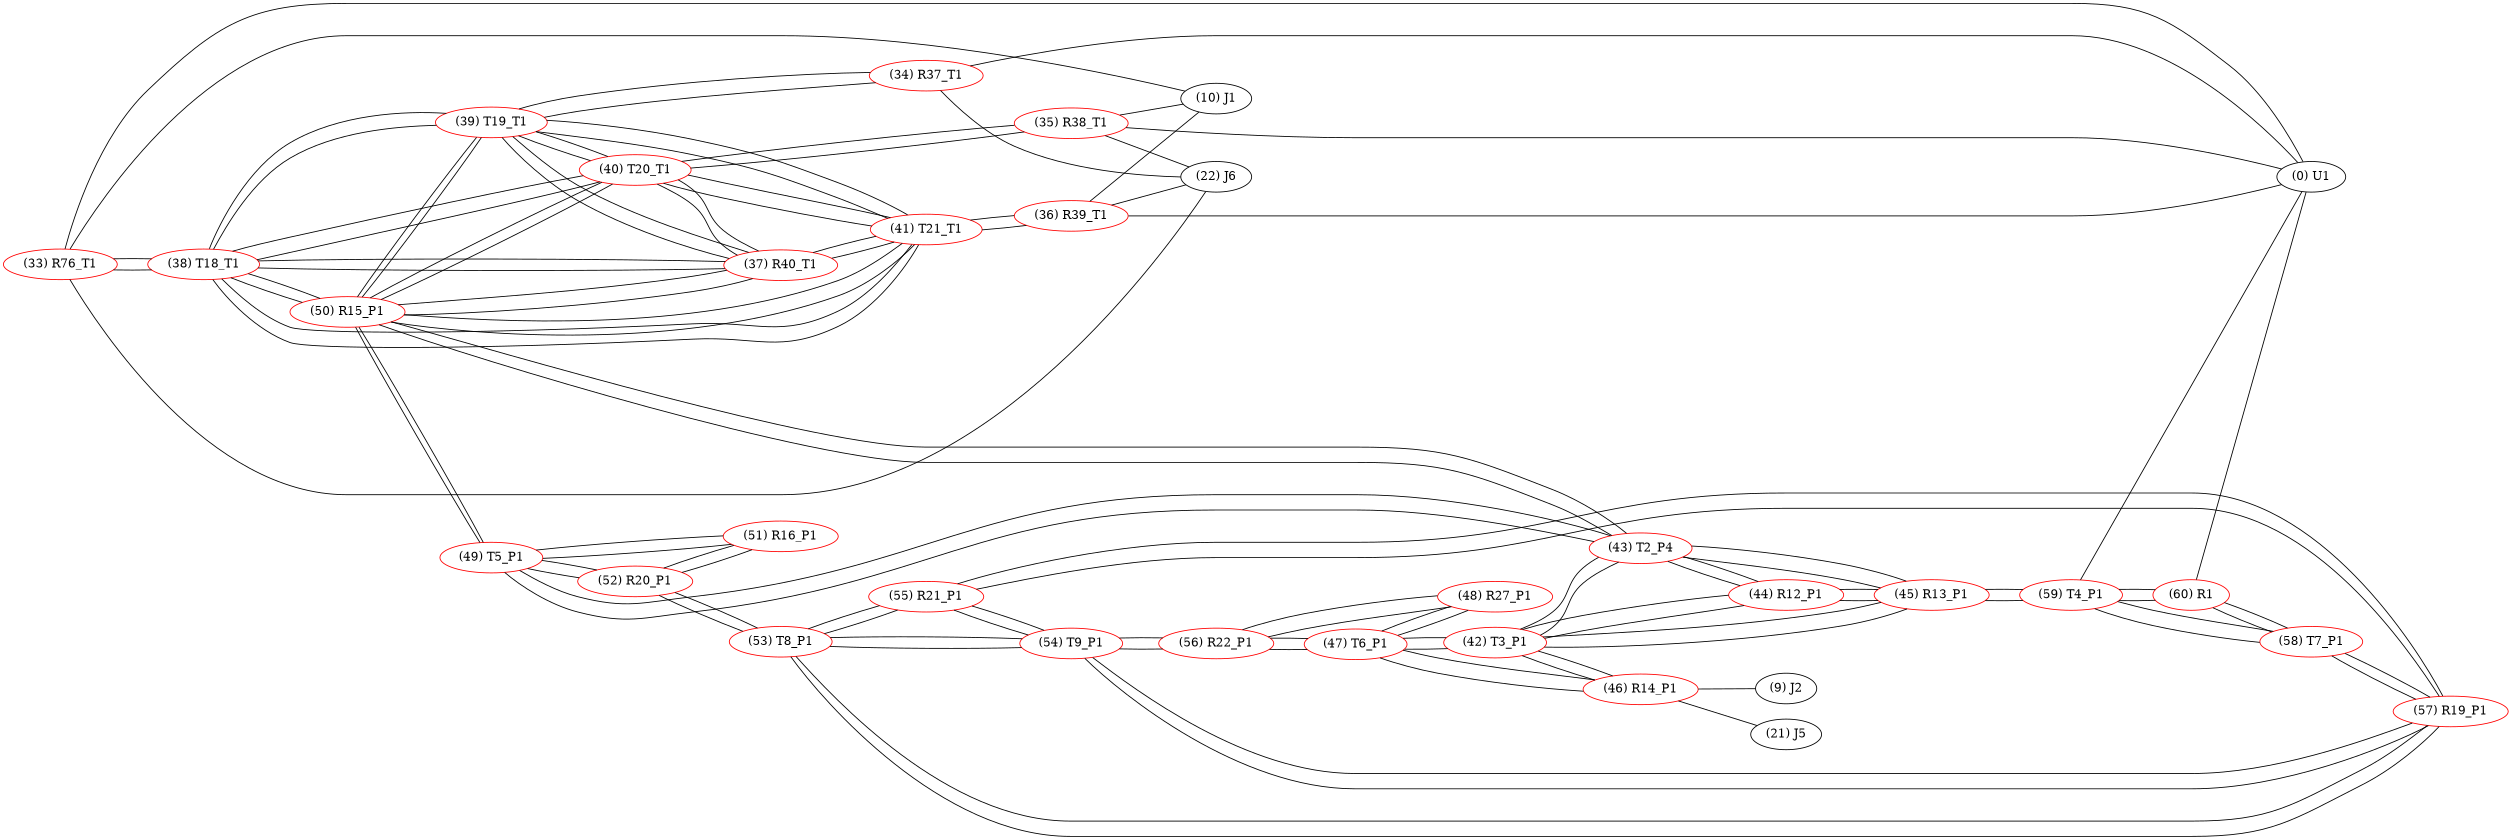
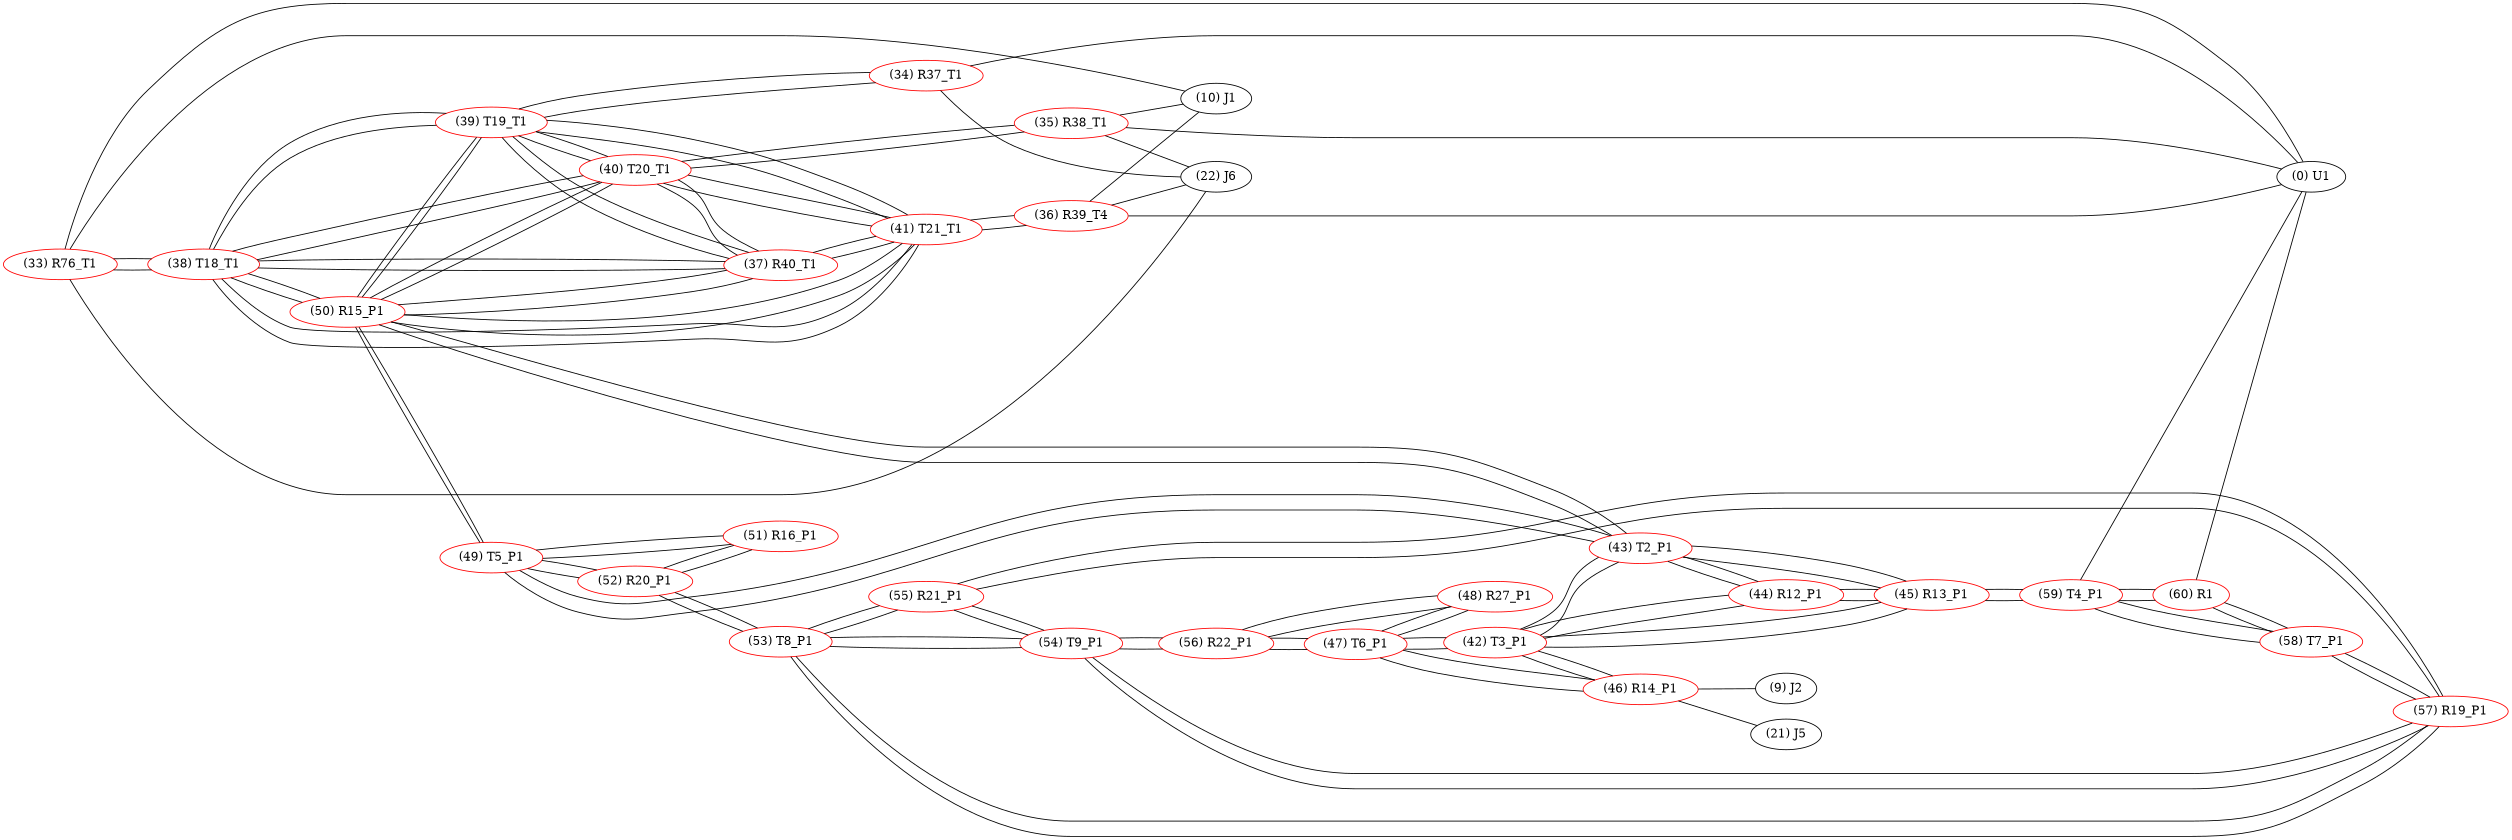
  graph {
    rankdir=LR
    node [color=red]
    n1 [label="(33) R76_T1"]
    n2 [label="(22) J6" color=""]
    n3 [label="(10) J1" color=""]
    n4 [label="(0) U1" color=""]
    n5 [label="(38) T18_T1"]
    n6 [label="(39) T19_T1"]
    n7 [label="(40) T20_T1"]
    n8 [label="(41) T21_T1"]
    n9 [label="(37) R40_T1"]
    n10 [label="(50) R15_P1"]
    n11 [label="(34) R37_T1"]
    n12 [label="(35) R38_T1"]
-   n13 [label="(36) R39_T1"]
-   n14 [label="(43) T2_P4"]
+   n13 [label="(36) R39_T4"]
+   n14 [label="(43) T2_P1"]
    n15 [label="(49) T5_P1"]
    n16 [label="(42) T3_P1"]
    n17 [label="(45) R13_P1"]
    n18 [label="(44) R12_P1"]
    n19 [label="(51) R16_P1"]
    n20 [label="(52) R20_P1"]
    n21 [label="(46) R14_P1"]
    n22 [label="(47) T6_P1"]
    n23 [label="(21) J5" color=""]
    n24 [label="(9) J2" color=""]
    n25 [label="(56) R22_P1"]
    n26 [label="(48) R27_P1"]
    n27 [label="(59) T4_P1"]
    n28 [label="(54) T9_P1"]
    n29 [label="(58) T7_P1"]
    n30 [label="(60) R1"]
    n31 [label="(53) T8_P1"]
    n32 [label="(57) R19_P1"]
    n33 [label="(55) R21_P1"]
    n1 -- n2
    n1 -- n3
    n1 -- n4
    n1 -- n5
    n5 -- n1
    n5 -- n6
    n5 -- n7
    n5 -- n8
    n5 -- n9
    n5 -- n10
    n6 -- n5
    n6 -- n7
    n6 -- n8
    n6 -- n9
    n6 -- n10
    n6 -- n11
    n7 -- n5
    n7 -- n6
    n7 -- n8
    n7 -- n9
    n7 -- n10
    n7 -- n12
    n8 -- n5
    n8 -- n6
    n8 -- n7
    n8 -- n9
    n8 -- n10
    n8 -- n13
    n9 -- n5
    n9 -- n6
    n9 -- n7
    n9 -- n8
    n9 -- n10
    n10 -- n5
    n10 -- n6
    n10 -- n7
    n10 -- n8
    n10 -- n9
    n10 -- n14
    n10 -- n15
    n11 -- n2
    n11 -- n4
    n11 -- n6
    n12 -- n2
    n12 -- n3
    n12 -- n4
    n12 -- n7
    n13 -- n2
    n13 -- n3
    n13 -- n4
    n13 -- n8
    n14 -- n10
    n14 -- n15
    n14 -- n16
    n14 -- n17
    n14 -- n18
    n15 -- n10
    n15 -- n14
    n15 -- n19
    n15 -- n20
    n16 -- n14
    n16 -- n17
    n16 -- n18
    n16 -- n21
    n16 -- n22
    n17 -- n14
    n17 -- n16
    n17 -- n18
    n17 -- n27
    n18 -- n14
    n18 -- n16
    n18 -- n17
    n19 -- n15
    n19 -- n20
    n20 -- n15
    n20 -- n19
    n20 -- n31
    n21 -- n16
    n21 -- n22
    n21 -- n23
    n21 -- n24
    n22 -- n16
    n22 -- n21
    n22 -- n25
    n22 -- n26
    n25 -- n22
    n25 -- n26
    n25 -- n28
    n26 -- n22
    n26 -- n25
    n27 -- n4
    n27 -- n17
    n27 -- n29
    n27 -- n30
    n28 -- n25
    n28 -- n31
    n28 -- n32
    n28 -- n33
    n29 -- n27
    n29 -- n30
    n29 -- n32
    n30 -- n4
    n30 -- n27
    n30 -- n29
    n31 -- n20
    n31 -- n28
    n31 -- n32
    n31 -- n33
    n32 -- n28
    n32 -- n29
    n32 -- n31
    n32 -- n33
    n33 -- n28
    n33 -- n31
    n33 -- n32
  }
